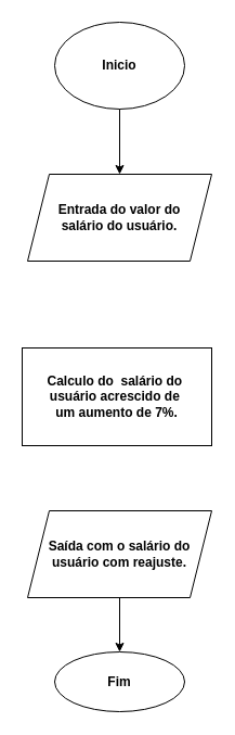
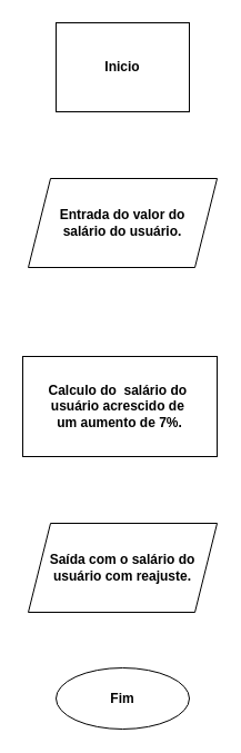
  <mxCell id="0" />
  <mxCell id="1" parent="0" />
- <mxCell id="2" value="Inicio" style="ellipse;whiteSpace=wrap;html=1;fontStyle=1" vertex="1" parent="1"><mxGeometry x="50" y="20" width="120" height="80" as="geometry" /></mxCell>
+ <mxCell id="2" value="Inicio" style="whiteSpace=wrap;html=1;fontStyle=1;rounded=0;" vertex="1" parent="1"><mxGeometry x="50" y="20" width="120" height="80" as="geometry" /></mxCell>
  <mxCell id="3" value="Entrada do valor do&lt;div&gt;salário do usuário.&lt;/div&gt;" style="shape=parallelogram;perimeter=parallelogramPerimeter;whiteSpace=wrap;html=1;fixedSize=1;fontStyle=1" vertex="1" parent="1"><mxGeometry x="25" y="160" width="170" height="80" as="geometry" /></mxCell>
- <mxCell id="4" value="" style="edgeStyle=orthogonalEdgeStyle;rounded=0;orthogonalLoop=1;jettySize=auto;html=1;exitX=0.5;exitY=1;exitDx=0;exitDy=0;fontStyle=1" edge="1" parent="1" source="2" target="3"><mxGeometry relative="1" as="geometry"><mxPoint x="100" y="90" as="sourcePoint" /></mxGeometry></mxCell>
- <mxCell id="5" value="" style="edgeStyle=orthogonalEdgeStyle;rounded=0;orthogonalLoop=1;jettySize=auto;html=1;exitX=0.5;exitY=1;exitDx=0;exitDy=0;fontStyle=1" edge="1" parent="1" source="6" target="7"><mxGeometry relative="1" as="geometry"><mxPoint x="120" y="550" as="sourcePoint" /></mxGeometry></mxCell>
  <mxCell id="6" value="Saída com o salário do&lt;div&gt;usuário com reajuste.&lt;/div&gt;" style="shape=parallelogram;perimeter=parallelogramPerimeter;whiteSpace=wrap;html=1;fixedSize=1;fontStyle=1" vertex="1" parent="1"><mxGeometry x="25" y="470" width="170" height="80" as="geometry" /></mxCell>
  <mxCell id="7" value="Fim" style="ellipse;whiteSpace=wrap;html=1;fontStyle=1" vertex="1" parent="1"><mxGeometry x="50" y="600" width="120" height="55" as="geometry" /></mxCell>
  <mxCell id="8" value="Calculo do&amp;nbsp; salário do&amp;nbsp;&lt;div&gt;usuário acrescido de&amp;nbsp;&lt;/div&gt;&lt;div&gt;um aumento de 7%.&lt;/div&gt;" style="rounded=0;whiteSpace=wrap;html=1;fontStyle=1" vertex="1" parent="1"><mxGeometry x="20" y="320" width="175" height="90" as="geometry" /></mxCell>
